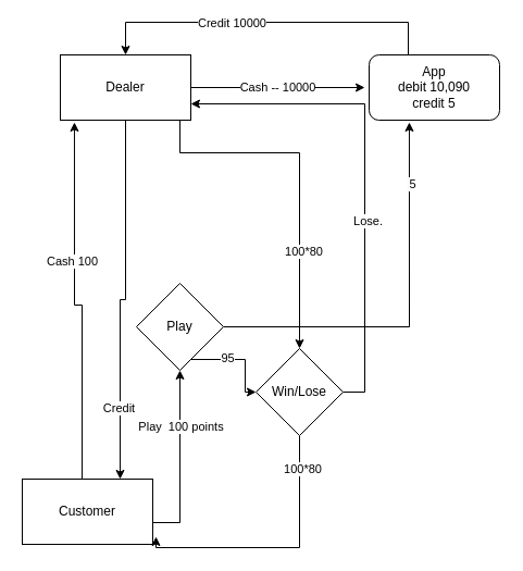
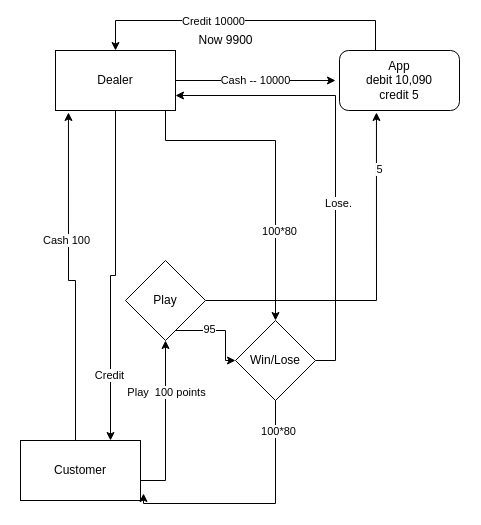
  <mxCell id="0" />
  <mxCell id="1" parent="0" />
  <mxCell id="2" style="edgeStyle=orthogonalEdgeStyle;rounded=0;orthogonalLoop=1;jettySize=auto;html=1;entryX=0.5;entryY=0;entryDx=0;entryDy=0;" edge="1" parent="1" source="4" target="15"><mxGeometry relative="1" as="geometry"><Array as="points"><mxPoint x="375" y="20" /><mxPoint x="115" y="20" /></Array></mxGeometry></mxCell>
  <mxCell id="3" value="Credit 10000" style="edgeLabel;html=1;align=center;verticalAlign=middle;resizable=0;points=[];" vertex="1" connectable="0" parent="2"><mxGeometry x="0.205" relative="1" as="geometry"><mxPoint as="offset" /></mxGeometry></mxCell>
  <mxCell id="4" value="App&lt;br&gt;debit 10,090&lt;br&gt;credit 5" style="rounded=1;whiteSpace=wrap;html=1;" vertex="1" parent="1"><mxGeometry x="339" y="50" width="120" height="60" as="geometry" /></mxCell>
  <mxCell id="5" style="edgeStyle=orthogonalEdgeStyle;rounded=0;orthogonalLoop=1;jettySize=auto;html=1;entryX=0.108;entryY=1.033;entryDx=0;entryDy=0;entryPerimeter=0;" edge="1" parent="1" source="9" target="15"><mxGeometry relative="1" as="geometry"><mxPoint x="75" y="350" as="targetPoint" /><Array as="points"><mxPoint x="75" y="280" /><mxPoint x="68" y="280" /></Array></mxGeometry></mxCell>
  <mxCell id="6" value="Cash 100" style="edgeLabel;html=1;align=center;verticalAlign=middle;resizable=0;points=[];" vertex="1" connectable="0" parent="5"><mxGeometry x="0.24" y="2" relative="1" as="geometry"><mxPoint as="offset" /></mxGeometry></mxCell>
  <mxCell id="7" style="edgeStyle=orthogonalEdgeStyle;rounded=0;orthogonalLoop=1;jettySize=auto;html=1;entryX=0.5;entryY=1;entryDx=0;entryDy=0;" edge="1" parent="1" source="9" target="20"><mxGeometry relative="1" as="geometry"><Array as="points"><mxPoint x="165" y="480" /></Array></mxGeometry></mxCell>
  <mxCell id="8" value="Play&amp;nbsp; 100 points" style="edgeLabel;html=1;align=center;verticalAlign=middle;resizable=0;points=[];" vertex="1" connectable="0" parent="7"><mxGeometry x="0.377" relative="1" as="geometry"><mxPoint as="offset" /></mxGeometry></mxCell>
  <mxCell id="9" value="Customer" style="rounded=0;whiteSpace=wrap;html=1;" vertex="1" parent="1"><mxGeometry x="20" y="440" width="120" height="60" as="geometry" /></mxCell>
  <mxCell id="10" value="Cash -- 10000" style="edgeStyle=orthogonalEdgeStyle;rounded=0;orthogonalLoop=1;jettySize=auto;html=1;" edge="1" parent="1" source="15"><mxGeometry relative="1" as="geometry"><mxPoint x="335" y="80" as="targetPoint" /></mxGeometry></mxCell>
  <mxCell id="11" style="edgeStyle=orthogonalEdgeStyle;rounded=0;orthogonalLoop=1;jettySize=auto;html=1;entryX=0.75;entryY=0;entryDx=0;entryDy=0;" edge="1" parent="1" source="15" target="9"><mxGeometry relative="1" as="geometry" /></mxCell>
  <mxCell id="12" value="Credit" style="edgeLabel;html=1;align=center;verticalAlign=middle;resizable=0;points=[];" vertex="1" connectable="0" parent="11"><mxGeometry x="0.606" y="-2" relative="1" as="geometry"><mxPoint as="offset" /></mxGeometry></mxCell>
  <mxCell id="13" style="edgeStyle=orthogonalEdgeStyle;rounded=0;orthogonalLoop=1;jettySize=auto;html=1;" edge="1" parent="1" source="15" target="25"><mxGeometry relative="1" as="geometry"><Array as="points"><mxPoint x="165" y="140" /><mxPoint x="275" y="140" /></Array></mxGeometry></mxCell>
  <mxCell id="14" value="100*80" style="edgeLabel;html=1;align=center;verticalAlign=middle;resizable=0;points=[];" vertex="1" connectable="0" parent="13"><mxGeometry x="0.438" y="3" relative="1" as="geometry"><mxPoint as="offset" /></mxGeometry></mxCell>
  <mxCell id="15" value="Dealer" style="rounded=0;whiteSpace=wrap;html=1;" vertex="1" parent="1"><mxGeometry x="55" y="50" width="120" height="60" as="geometry" /></mxCell>
  <mxCell id="16" style="edgeStyle=orthogonalEdgeStyle;rounded=0;orthogonalLoop=1;jettySize=auto;html=1;entryX=0;entryY=0.5;entryDx=0;entryDy=0;" edge="1" parent="1" source="20" target="25"><mxGeometry relative="1" as="geometry"><Array as="points"><mxPoint x="225" y="330" /><mxPoint x="225" y="360" /></Array></mxGeometry></mxCell>
  <mxCell id="17" value="95" style="edgeLabel;html=1;align=center;verticalAlign=middle;resizable=0;points=[];" vertex="1" connectable="0" parent="16"><mxGeometry x="-0.259" y="2" relative="1" as="geometry"><mxPoint as="offset" /></mxGeometry></mxCell>
  <mxCell id="18" style="edgeStyle=orthogonalEdgeStyle;rounded=0;orthogonalLoop=1;jettySize=auto;html=1;entryX=0.308;entryY=1.033;entryDx=0;entryDy=0;entryPerimeter=0;" edge="1" parent="1" source="20" target="4"><mxGeometry relative="1" as="geometry" /></mxCell>
  <mxCell id="19" value="5" style="edgeLabel;html=1;align=center;verticalAlign=middle;resizable=0;points=[];" vertex="1" connectable="0" parent="18"><mxGeometry x="0.682" y="-3" relative="1" as="geometry"><mxPoint as="offset" /></mxGeometry></mxCell>
  <mxCell id="20" value="Play" style="rhombus;whiteSpace=wrap;html=1;" vertex="1" parent="1"><mxGeometry x="125" y="260" width="80" height="80" as="geometry" /></mxCell>
  <mxCell id="21" style="edgeStyle=orthogonalEdgeStyle;rounded=0;orthogonalLoop=1;jettySize=auto;html=1;entryX=1.025;entryY=0.883;entryDx=0;entryDy=0;entryPerimeter=0;" edge="1" parent="1" source="25" target="9"><mxGeometry relative="1" as="geometry"><Array as="points"><mxPoint x="275" y="503" /></Array></mxGeometry></mxCell>
  <mxCell id="22" value="100*80" style="edgeLabel;html=1;align=center;verticalAlign=middle;resizable=0;points=[];" vertex="1" connectable="0" parent="21"><mxGeometry x="-0.758" y="2" relative="1" as="geometry"><mxPoint as="offset" /></mxGeometry></mxCell>
  <mxCell id="23" style="edgeStyle=orthogonalEdgeStyle;rounded=0;orthogonalLoop=1;jettySize=auto;html=1;entryX=1;entryY=0.75;entryDx=0;entryDy=0;" edge="1" parent="1" source="25" target="15"><mxGeometry relative="1" as="geometry"><Array as="points"><mxPoint x="335" y="360" /><mxPoint x="335" y="95" /></Array></mxGeometry></mxCell>
  <mxCell id="24" value="Lose." style="edgeLabel;html=1;align=center;verticalAlign=middle;resizable=0;points=[];" vertex="1" connectable="0" parent="23"><mxGeometry x="-0.2" y="-2" relative="1" as="geometry"><mxPoint as="offset" /></mxGeometry></mxCell>
  <mxCell id="25" value="Win/Lose" style="rhombus;whiteSpace=wrap;html=1;" vertex="1" parent="1"><mxGeometry x="235" y="320" width="80" height="80" as="geometry" /></mxCell>
+ <mxCell id="26" value="Now 9900" style="text;html=1;align=center;verticalAlign=middle;resizable=0;points=[];autosize=1;strokeColor=none;fillColor=none;" vertex="1" parent="1"><mxGeometry x="190" y="30" width="70" height="20" as="geometry" /></mxCell>
